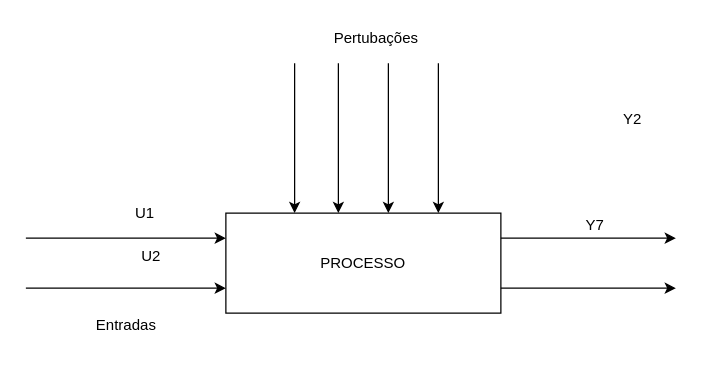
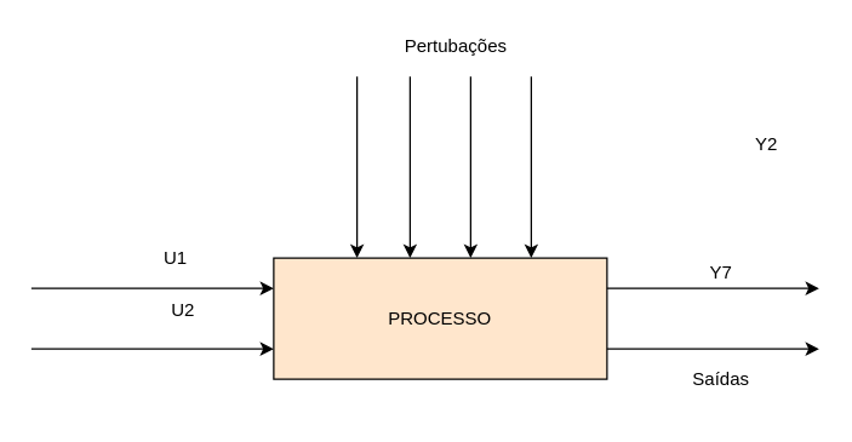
  <mxCell id="0" />
  <mxCell id="1" parent="0" />
- <mxCell id="2" value="PROCESSO" style="rounded=0;whiteSpace=wrap;html=1;" vertex="1" parent="1"><mxGeometry x="180" y="170" width="220" height="80" as="geometry" /></mxCell>
+ <mxCell id="2" value="PROCESSO" style="rounded=0;whiteSpace=wrap;html=1;fillColor=#ffe6cc;" vertex="1" parent="1"><mxGeometry x="180" y="170" width="220" height="80" as="geometry" /></mxCell>
  <mxCell id="3" value="" style="endArrow=classic;html=1;rounded=0;entryX=0;entryY=0.25;entryDx=0;entryDy=0;" edge="1" parent="1" target="2"><mxGeometry width="50" height="50" relative="1" as="geometry"><mxPoint x="20" y="190" as="sourcePoint" /><mxPoint x="170" y="190" as="targetPoint" /></mxGeometry></mxCell>
  <mxCell id="4" value="" style="endArrow=classic;html=1;rounded=0;entryX=0;entryY=0.75;entryDx=0;entryDy=0;entryPerimeter=0;" edge="1" parent="1" target="2"><mxGeometry width="50" height="50" relative="1" as="geometry"><mxPoint x="20" y="230" as="sourcePoint" /><mxPoint x="180" y="220" as="targetPoint" /></mxGeometry></mxCell>
  <mxCell id="5" value="U1" style="text;html=1;align=center;verticalAlign=middle;resizable=0;points=[];autosize=1;strokeColor=none;fillColor=none;" vertex="1" parent="1"><mxGeometry x="100" y="160" width="30" height="20" as="geometry" /></mxCell>
  <mxCell id="6" value="U2" style="text;html=1;align=center;verticalAlign=middle;resizable=0;points=[];autosize=1;strokeColor=none;fillColor=none;" vertex="1" parent="1"><mxGeometry x="105" y="195" width="30" height="20" as="geometry" /></mxCell>
- <mxCell id="7" value="Entradas" style="text;html=1;align=center;verticalAlign=middle;resizable=0;points=[];autosize=1;strokeColor=none;fillColor=none;" vertex="1" parent="1"><mxGeometry x="70" y="250" width="60" height="20" as="geometry" /></mxCell>
  <mxCell id="8" value="" style="endArrow=classic;html=1;rounded=0;entryX=0.25;entryY=0;entryDx=0;entryDy=0;" edge="1" parent="1" target="2"><mxGeometry width="50" height="50" relative="1" as="geometry"><mxPoint x="235" y="50" as="sourcePoint" /><mxPoint x="270" y="170" as="targetPoint" /></mxGeometry></mxCell>
  <mxCell id="9" value="" style="endArrow=classic;html=1;rounded=0;entryX=0.25;entryY=0;entryDx=0;entryDy=0;" edge="1" parent="1"><mxGeometry width="50" height="50" relative="1" as="geometry"><mxPoint x="270" y="50" as="sourcePoint" /><mxPoint x="270" y="170" as="targetPoint" /></mxGeometry></mxCell>
  <mxCell id="10" value="" style="endArrow=classic;html=1;rounded=0;entryX=0.25;entryY=0;entryDx=0;entryDy=0;" edge="1" parent="1"><mxGeometry width="50" height="50" relative="1" as="geometry"><mxPoint x="310" y="50" as="sourcePoint" /><mxPoint x="310" y="170" as="targetPoint" /></mxGeometry></mxCell>
  <mxCell id="11" value="" style="endArrow=classic;html=1;rounded=0;entryX=0.25;entryY=0;entryDx=0;entryDy=0;" edge="1" parent="1"><mxGeometry width="50" height="50" relative="1" as="geometry"><mxPoint x="350" y="50" as="sourcePoint" /><mxPoint x="350" y="170" as="targetPoint" /></mxGeometry></mxCell>
  <mxCell id="12" value="" style="endArrow=classic;html=1;rounded=0;exitX=1;exitY=0.25;exitDx=0;exitDy=0;" edge="1" parent="1" source="2"><mxGeometry width="50" height="50" relative="1" as="geometry"><mxPoint x="220" y="220" as="sourcePoint" /><mxPoint x="540" y="190" as="targetPoint" /></mxGeometry></mxCell>
  <mxCell id="13" value="" style="endArrow=classic;html=1;rounded=0;exitX=1;exitY=0.25;exitDx=0;exitDy=0;" edge="1" parent="1"><mxGeometry width="50" height="50" relative="1" as="geometry"><mxPoint x="400" y="230" as="sourcePoint" /><mxPoint x="540" y="230" as="targetPoint" /></mxGeometry></mxCell>
  <mxCell id="14" value="Y7" style="text;html=1;align=center;verticalAlign=middle;resizable=0;points=[];autosize=1;strokeColor=none;fillColor=none;" vertex="1" parent="1"><mxGeometry x="460" y="170" width="30" height="20" as="geometry" /></mxCell>
  <mxCell id="15" value="Y2" style="text;html=1;align=center;verticalAlign=middle;resizable=0;points=[];autosize=1;strokeColor=none;fillColor=none;" vertex="1" parent="1"><mxGeometry x="490" y="85" width="30" height="20" as="geometry" /></mxCell>
+ <mxCell id="16" value="Saídas" style="text;html=1;align=center;verticalAlign=middle;resizable=0;points=[];autosize=1;strokeColor=none;fillColor=none;" vertex="1" parent="1"><mxGeometry x="450" y="240" width="50" height="20" as="geometry" /></mxCell>
  <mxCell id="17" value="Pertubações" style="text;html=1;align=center;verticalAlign=middle;resizable=0;points=[];autosize=1;strokeColor=none;fillColor=none;" vertex="1" parent="1"><mxGeometry x="260" y="20" width="80" height="20" as="geometry" /></mxCell>
